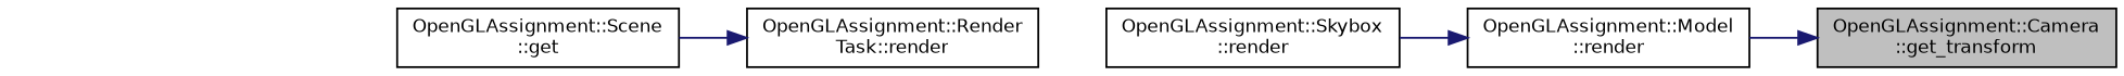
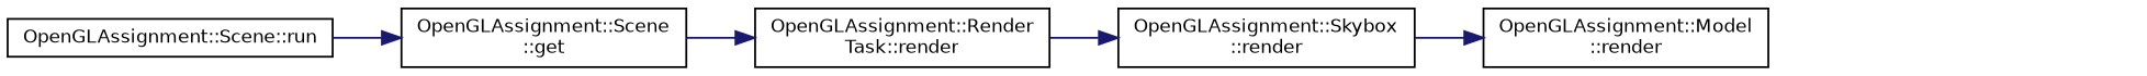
  digraph {
    rankdir=RL
    node [color=black fillcolor=white fontname=Helvetica fontsize=10 shape=record style=filled]
    edge [color=midnightblue dir=back fontname=Helvetica fontsize=10 labelfontname=Helvetica labelfontsize=10 style=solid]
-   n1 [fillcolor=grey75 fontcolor=black height=0.2 label="OpenGLAssignment::Camera\l::get_transform" width=0.4]
    n2 [height=0.2 label="OpenGLAssignment::Model\l::render" width=0.4]
    n3 [height=0.2 label="OpenGLAssignment::Skybox\l::render" width=0.4]
    n4 [height=0.2 label="OpenGLAssignment::Render\lTask::render" width=0.4]
    n5 [height=0.2 label="OpenGLAssignment::Scene\l::get" width=0.4]
-   n1 -> n2
+   n6 [height=0.2 label="OpenGLAssignment::Scene::run" width=0.4]
    n2 -> n3
+   n3 -> n4
    n4 -> n5
+   n5 -> n6
  }
